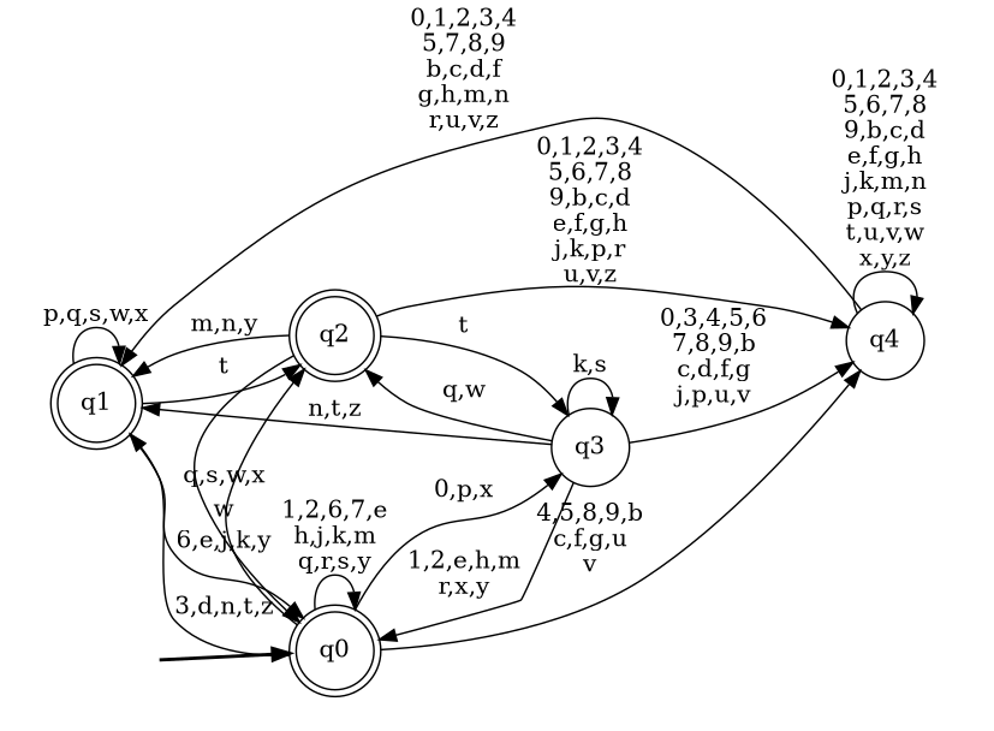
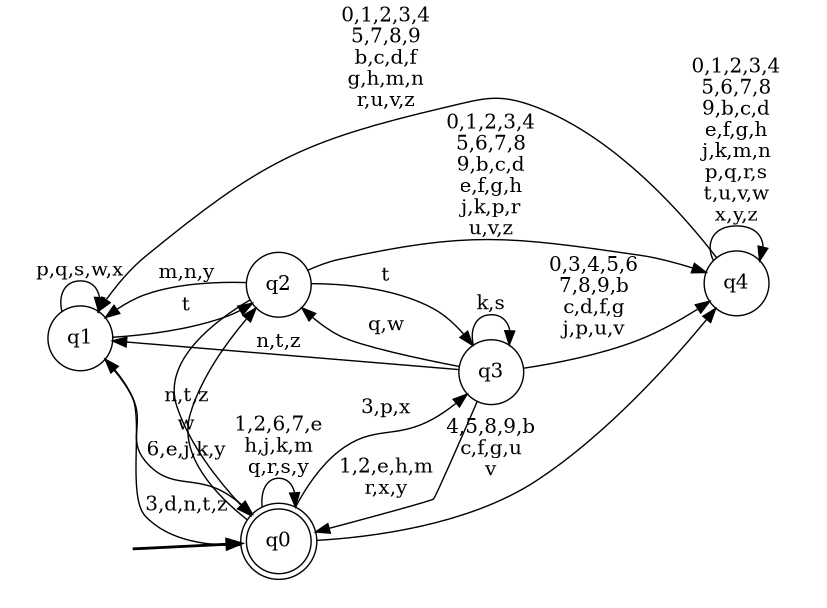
  digraph {
    rankdir=LR
    node [shape=circle style=filled color=black fillcolor=white]
    __start0 [height=0 shape=none style=invis width=0 color="" fillcolor=""]
    n2 [label=q0 shape=doublecircle]
-   n3 [label=q1 shape=doublecircle style="rounded,filled"]
-   n4 [label=q2 shape=doublecircle]
+   n3 [label=q1 style="rounded,filled"]
+   n4 [label=q2]
    n5 [label=q3 style="rounded,filled"]
    n6 [label=q4]
    subgraph cluster_1 {
      nodesep=0.15
      ranksep=0.15
      style=invis
      __start0
      n2
    }
    __start0 -> n2 [penwidth=2]
    n2 -> n2 [label="1,2,6,7,e\nh,j,k,m\nq,r,s,y"]
    n2 -> n3 [label="3,d,n,t,z"]
    n2 -> n4 [label=w]
-   n2 -> n5 [label="0,p,x"]
+   n2 -> n5 [label="3,p,x"]
    n2 -> n6 [label="4,5,8,9,b\nc,f,g,u\nv"]
    n3 -> n2 [label="6,e,j,k,y"]
    n3 -> n3 [label="p,q,s,w,x"]
    n3 -> n4 [label=t]
-   n4 -> n2 [label="q,s,w,x"]
+   n4 -> n2 [label="n,t,z"]
    n4 -> n3 [label="m,n,y"]
    n4 -> n5 [label=t]
    n4 -> n6 [label="0,1,2,3,4\n5,6,7,8\n9,b,c,d\ne,f,g,h\nj,k,p,r\nu,v,z"]
    n5 -> n2 [label="1,2,e,h,m\nr,x,y"]
    n5 -> n3 [label="n,t,z"]
    n5 -> n4 [label="q,w"]
    n5 -> n5 [label="k,s"]
    n5 -> n6 [label="0,3,4,5,6\n7,8,9,b\nc,d,f,g\nj,p,u,v"]
    n6 -> n3 [label="0,1,2,3,4\n5,7,8,9\nb,c,d,f\ng,h,m,n\nr,u,v,z"]
    n6 -> n6 [label="0,1,2,3,4\n5,6,7,8\n9,b,c,d\ne,f,g,h\nj,k,m,n\np,q,r,s\nt,u,v,w\nx,y,z"]
  }
